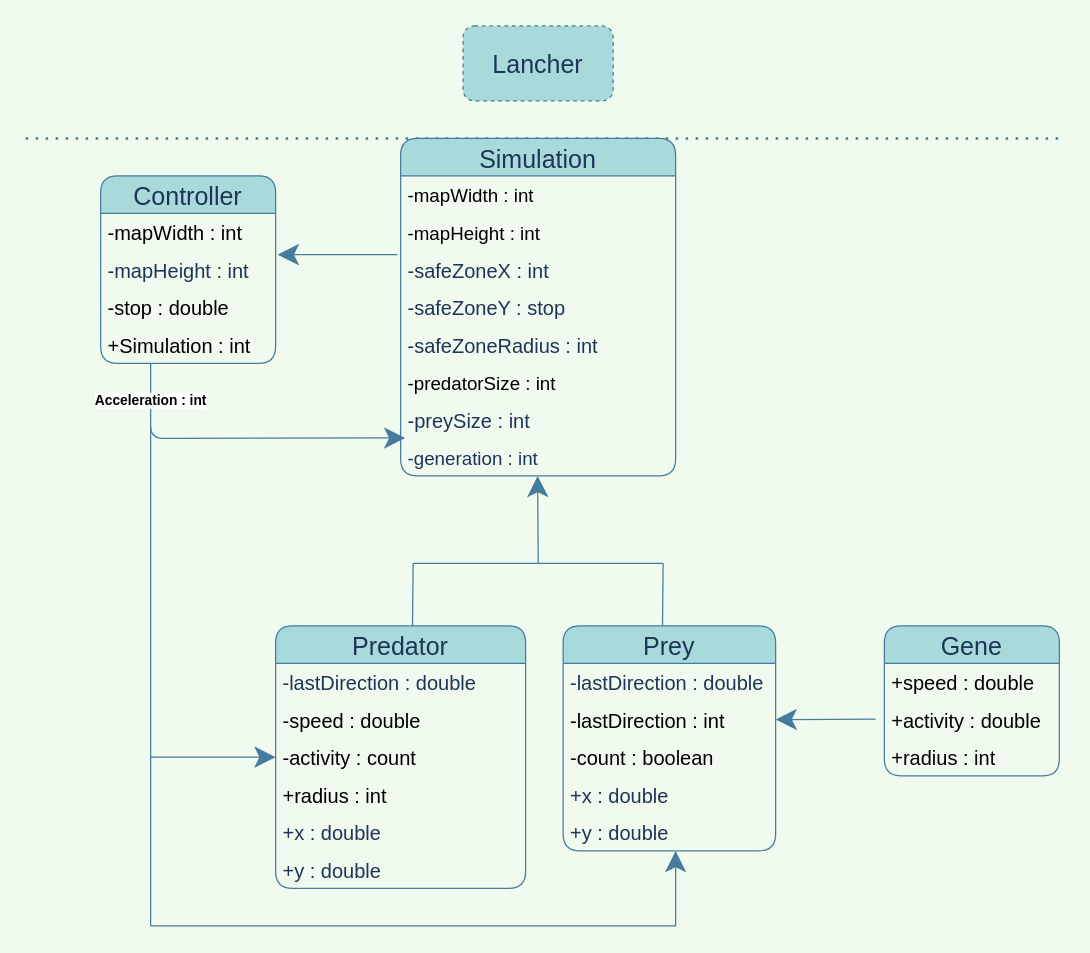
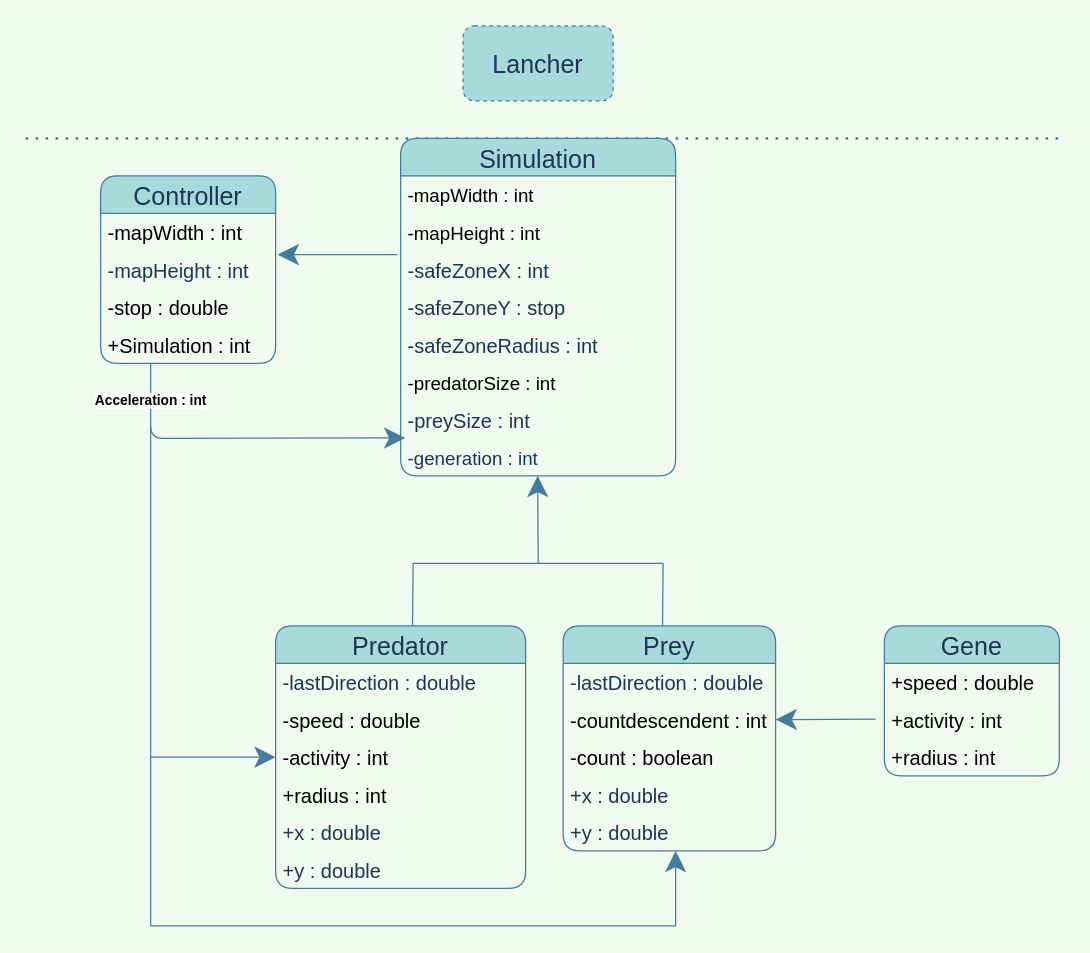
  <mxCell id="0" />
  <mxCell id="1" parent="0" />
  <mxCell id="2" value="&lt;div style=&quot;font-size: 20px;&quot;&gt;Lancher&lt;/div&gt;&lt;div style=&quot;font-size: 20px;&quot;&gt;&lt;/div&gt;" style="whiteSpace=wrap;html=1;hachureGap=4;pointerEvents=0;align=center;horizontal=1;verticalAlign=middle;fontSize=20;fillColor=#A8DADC;strokeColor=#457B9D;fontColor=#1D3557;rounded=1;dashed=1;" parent="1" vertex="1"><mxGeometry x="370" y="20" width="120" height="60" as="geometry" /></mxCell>
  <mxCell id="3" value="" style="endArrow=none;html=1;fontSize=20;startSize=14;endSize=14;sourcePerimeterSpacing=8;targetPerimeterSpacing=8;labelBackgroundColor=#F1FAEE;strokeColor=#457B9D;fontColor=#1D3557;" edge="1" parent="1"><mxGeometry width="50" height="50" relative="1" as="geometry"><mxPoint x="330" y="450" as="sourcePoint" /><mxPoint x="530" y="450" as="targetPoint" /></mxGeometry></mxCell>
  <mxCell id="4" value="" style="endArrow=none;html=1;fontSize=20;startSize=14;endSize=14;sourcePerimeterSpacing=8;targetPerimeterSpacing=8;entryX=0.5;entryY=0;entryDx=0;entryDy=0;labelBackgroundColor=#F1FAEE;strokeColor=#457B9D;fontColor=#1D3557;" edge="1" parent="1"><mxGeometry width="50" height="50" relative="1" as="geometry"><mxPoint x="330" y="450" as="sourcePoint" /><mxPoint x="329.5" y="500" as="targetPoint" /></mxGeometry></mxCell>
  <mxCell id="5" value="" style="endArrow=none;html=1;fontSize=20;startSize=14;endSize=14;sourcePerimeterSpacing=8;targetPerimeterSpacing=8;exitX=0.5;exitY=0;exitDx=0;exitDy=0;labelBackgroundColor=#F1FAEE;strokeColor=#457B9D;fontColor=#1D3557;" edge="1" parent="1"><mxGeometry width="50" height="50" relative="1" as="geometry"><mxPoint x="529.5" y="500" as="sourcePoint" /><mxPoint x="530" y="450" as="targetPoint" /></mxGeometry></mxCell>
  <mxCell id="6" value="" style="endArrow=none;dashed=1;html=1;dashPattern=1 3;strokeWidth=2;fontSize=20;startSize=14;endSize=14;sourcePerimeterSpacing=8;targetPerimeterSpacing=8;labelBackgroundColor=#F1FAEE;strokeColor=#457B9D;fontColor=#1D3557;" edge="1" parent="1"><mxGeometry width="50" height="50" relative="1" as="geometry"><mxPoint y="110" as="sourcePoint" x="20" /><mxPoint x="850" y="110" as="targetPoint" /></mxGeometry></mxCell>
  <mxCell id="7" value="" style="endArrow=classic;html=1;fontColor=#1D3557;startSize=14;endSize=14;sourcePerimeterSpacing=8;targetPerimeterSpacing=8;strokeColor=#457B9D;fillColor=#A8DADC;entryX=1.012;entryY=0.1;entryDx=0;entryDy=0;entryPerimeter=0;exitX=-0.012;exitY=0.1;exitDx=0;exitDy=0;exitPerimeter=0;" edge="1" parent="1" source="35" target="12"><mxGeometry width="50" height="50" relative="1" as="geometry"><mxPoint x="350" y="203" as="sourcePoint" /><mxPoint x="270" y="197" as="targetPoint" /><Array as="points" /></mxGeometry></mxCell>
  <mxCell id="8" value="" style="endArrow=classic;html=1;fontColor=#1D3557;startSize=14;endSize=14;sourcePerimeterSpacing=8;targetPerimeterSpacing=8;strokeColor=#457B9D;fillColor=#A8DADC;exitX=0;exitY=0.5;exitDx=0;exitDy=0;entryX=1;entryY=0.5;entryDx=0;entryDy=0;" edge="1" parent="1" target="28"><mxGeometry width="50" height="50" relative="1" as="geometry"><mxPoint x="700" y="574.5" as="sourcePoint" /><mxPoint x="620" y="574.5" as="targetPoint" /></mxGeometry></mxCell>
  <mxCell id="9" value="" style="endArrow=classic;html=1;fontColor=#1D3557;startSize=14;endSize=14;sourcePerimeterSpacing=8;targetPerimeterSpacing=8;strokeColor=#457B9D;fillColor=#A8DADC;entryX=0.5;entryY=1;entryDx=0;entryDy=0;" edge="1" parent="1"><mxGeometry width="50" height="50" relative="1" as="geometry"><mxPoint x="430.08" y="450" as="sourcePoint" /><mxPoint x="429.58" y="380" as="targetPoint" /></mxGeometry></mxCell>
  <mxCell id="10" value="Controller" style="swimlane;fontStyle=0;childLayout=stackLayout;horizontal=1;startSize=30;horizontalStack=0;resizeParent=1;resizeParentMax=0;resizeLast=0;collapsible=1;marginBottom=0;rounded=1;hachureGap=4;pointerEvents=0;fontColor=#1D3557;strokeColor=#457B9D;fillColor=#A8DADC;fontSize=20;" vertex="1" parent="1"><mxGeometry x="80" y="140" width="140" height="150" as="geometry" /></mxCell>
  <mxCell id="11" value="-mapWidth : int" style="text;strokeColor=none;fillColor=none;align=left;verticalAlign=middle;spacingLeft=4;spacingRight=4;overflow=hidden;points=[[0,0.5],[1,0.5]];portConstraint=eastwest;rotatable=0;fontSize=16;" vertex="1" parent="10"><mxGeometry y="30" width="140" height="30" as="geometry" /></mxCell>
  <mxCell id="12" value="-mapHeight : int" style="text;strokeColor=none;fillColor=none;align=left;verticalAlign=middle;spacingLeft=4;spacingRight=4;overflow=hidden;points=[[0,0.5],[1,0.5]];portConstraint=eastwest;rotatable=0;rounded=1;hachureGap=4;pointerEvents=0;fontColor=#1D3557;fontSize=16;" vertex="1" parent="10"><mxGeometry y="60" width="140" height="30" as="geometry" /></mxCell>
  <mxCell id="13" value="-stop : double" style="text;strokeColor=none;fillColor=none;align=left;verticalAlign=middle;spacingLeft=4;spacingRight=4;overflow=hidden;points=[[0,0.5],[1,0.5]];portConstraint=eastwest;rotatable=0;fontSize=16;" vertex="1" parent="10"><mxGeometry y="90" width="140" height="30" as="geometry" /></mxCell>
  <mxCell id="14" value="+Simulation : int" style="text;strokeColor=none;fillColor=none;align=left;verticalAlign=middle;spacingLeft=4;spacingRight=4;overflow=hidden;points=[[0,0.5],[1,0.5]];portConstraint=eastwest;rotatable=0;fontSize=16;" vertex="1" parent="10"><mxGeometry y="120" width="140" height="30" as="geometry" /></mxCell>
  <mxCell id="15" value="Gene" style="swimlane;fontStyle=0;childLayout=stackLayout;horizontal=1;startSize=30;horizontalStack=0;resizeParent=1;resizeParentMax=0;resizeLast=0;collapsible=1;marginBottom=0;rounded=1;hachureGap=4;pointerEvents=0;fontColor=#1D3557;strokeColor=#457B9D;fillColor=#A8DADC;fontSize=20;" vertex="1" parent="1"><mxGeometry x="707" y="500" width="140" height="120" as="geometry" /></mxCell>
  <mxCell id="16" value="+speed : double" style="text;strokeColor=none;fillColor=none;align=left;verticalAlign=middle;spacingLeft=4;spacingRight=4;overflow=hidden;points=[[0,0.5],[1,0.5]];portConstraint=eastwest;rotatable=0;fontSize=16;" vertex="1" parent="15"><mxGeometry y="30" width="140" height="30" as="geometry" /></mxCell>
- <mxCell id="17" value="+activity : double" style="text;strokeColor=none;fillColor=none;align=left;verticalAlign=middle;spacingLeft=4;spacingRight=4;overflow=hidden;points=[[0,0.5],[1,0.5]];portConstraint=eastwest;rotatable=0;fontSize=16;" vertex="1" parent="15"><mxGeometry y="60" width="140" height="30" as="geometry" /></mxCell>
+ <mxCell id="17" value="+activity : int" style="text;strokeColor=none;fillColor=none;align=left;verticalAlign=middle;spacingLeft=4;spacingRight=4;overflow=hidden;points=[[0,0.5],[1,0.5]];portConstraint=eastwest;rotatable=0;fontSize=16;" vertex="1" parent="15"><mxGeometry y="60" width="140" height="30" as="geometry" /></mxCell>
  <mxCell id="18" value="+radius : int" style="text;strokeColor=none;fillColor=none;align=left;verticalAlign=middle;spacingLeft=4;spacingRight=4;overflow=hidden;points=[[0,0.5],[1,0.5]];portConstraint=eastwest;rotatable=0;fontSize=16;" vertex="1" parent="15"><mxGeometry y="90" width="140" height="30" as="geometry" /></mxCell>
  <mxCell id="19" value="Predator" style="swimlane;fontStyle=0;childLayout=stackLayout;horizontal=1;startSize=30;horizontalStack=0;resizeParent=1;resizeParentMax=0;resizeLast=0;collapsible=1;marginBottom=0;rounded=1;hachureGap=4;pointerEvents=0;fontColor=#1D3557;strokeColor=#457B9D;fillColor=#A8DADC;fontSize=20;" vertex="1" parent="1"><mxGeometry x="220" y="500" width="200" height="210" as="geometry" /></mxCell>
  <mxCell id="20" value="-lastDirection : double" style="text;strokeColor=none;fillColor=none;align=left;verticalAlign=middle;spacingLeft=4;spacingRight=4;overflow=hidden;points=[[0,0.5],[1,0.5]];portConstraint=eastwest;rotatable=0;rounded=1;hachureGap=4;pointerEvents=0;fontSize=16;fontColor=#1D3557;" vertex="1" parent="19"><mxGeometry y="30" width="200" height="30" as="geometry" /></mxCell>
  <mxCell id="21" value="-speed : double" style="text;strokeColor=none;fillColor=none;align=left;verticalAlign=middle;spacingLeft=4;spacingRight=4;overflow=hidden;points=[[0,0.5],[1,0.5]];portConstraint=eastwest;rotatable=0;fontSize=16;" vertex="1" parent="19"><mxGeometry y="60" width="200" height="30" as="geometry" /></mxCell>
- <mxCell id="22" value="-activity : count" style="text;strokeColor=none;fillColor=none;align=left;verticalAlign=middle;spacingLeft=4;spacingRight=4;overflow=hidden;points=[[0,0.5],[1,0.5]];portConstraint=eastwest;rotatable=0;fontSize=16;" vertex="1" parent="19"><mxGeometry y="90" width="200" height="30" as="geometry" /></mxCell>
+ <mxCell id="22" value="-activity : int" style="text;strokeColor=none;fillColor=none;align=left;verticalAlign=middle;spacingLeft=4;spacingRight=4;overflow=hidden;points=[[0,0.5],[1,0.5]];portConstraint=eastwest;rotatable=0;fontSize=16;" vertex="1" parent="19"><mxGeometry y="90" width="200" height="30" as="geometry" /></mxCell>
  <mxCell id="23" value="+radius : int" style="text;strokeColor=none;fillColor=none;align=left;verticalAlign=middle;spacingLeft=4;spacingRight=4;overflow=hidden;points=[[0,0.5],[1,0.5]];portConstraint=eastwest;rotatable=0;fontSize=16;" vertex="1" parent="19"><mxGeometry y="120" width="200" height="30" as="geometry" /></mxCell>
  <mxCell id="24" value="+x : double" style="text;strokeColor=none;fillColor=none;align=left;verticalAlign=middle;spacingLeft=4;spacingRight=4;overflow=hidden;points=[[0,0.5],[1,0.5]];portConstraint=eastwest;rotatable=0;rounded=1;hachureGap=4;pointerEvents=0;fontColor=#1D3557;fontSize=16;" vertex="1" parent="19"><mxGeometry y="150" width="200" height="30" as="geometry" /></mxCell>
  <mxCell id="25" value="+y : double" style="text;strokeColor=none;fillColor=none;align=left;verticalAlign=middle;spacingLeft=4;spacingRight=4;overflow=hidden;points=[[0,0.5],[1,0.5]];portConstraint=eastwest;rotatable=0;rounded=1;hachureGap=4;pointerEvents=0;fontSize=16;fontColor=#1D3557;" vertex="1" parent="19"><mxGeometry y="180" width="200" height="30" as="geometry" /></mxCell>
  <mxCell id="26" value="Prey" style="swimlane;fontStyle=0;childLayout=stackLayout;horizontal=1;startSize=30;horizontalStack=0;resizeParent=1;resizeParentMax=0;resizeLast=0;collapsible=1;marginBottom=0;rounded=1;hachureGap=4;pointerEvents=0;fontColor=#1D3557;strokeColor=#457B9D;fillColor=#A8DADC;fontSize=20;" vertex="1" parent="1"><mxGeometry x="450" y="500" width="170" height="180" as="geometry" /></mxCell>
  <mxCell id="27" value="-lastDirection : double" style="text;strokeColor=none;fillColor=none;align=left;verticalAlign=middle;spacingLeft=4;spacingRight=4;overflow=hidden;points=[[0,0.5],[1,0.5]];portConstraint=eastwest;rotatable=0;rounded=1;hachureGap=4;pointerEvents=0;fontSize=16;fontColor=#1D3557;" vertex="1" parent="26"><mxGeometry y="30" width="170" height="30" as="geometry" /></mxCell>
- <mxCell id="28" value="-lastDirection : int" style="text;strokeColor=none;fillColor=none;align=left;verticalAlign=middle;spacingLeft=4;spacingRight=4;overflow=hidden;points=[[0,0.5],[1,0.5]];portConstraint=eastwest;rotatable=0;fontSize=16;" vertex="1" parent="26"><mxGeometry y="60" width="170" height="30" as="geometry" /></mxCell>
+ <mxCell id="28" value="-countdescendent : int" style="text;strokeColor=none;fillColor=none;align=left;verticalAlign=middle;spacingLeft=4;spacingRight=4;overflow=hidden;points=[[0,0.5],[1,0.5]];portConstraint=eastwest;rotatable=0;fontSize=16;" vertex="1" parent="26"><mxGeometry y="60" width="170" height="30" as="geometry" /></mxCell>
  <mxCell id="29" value="-count : boolean" style="text;strokeColor=none;fillColor=none;align=left;verticalAlign=middle;spacingLeft=4;spacingRight=4;overflow=hidden;points=[[0,0.5],[1,0.5]];portConstraint=eastwest;rotatable=0;fontSize=16;" vertex="1" parent="26"><mxGeometry y="90" width="170" height="30" as="geometry" /></mxCell>
  <mxCell id="30" value="+x : double" style="text;strokeColor=none;fillColor=none;align=left;verticalAlign=middle;spacingLeft=4;spacingRight=4;overflow=hidden;points=[[0,0.5],[1,0.5]];portConstraint=eastwest;rotatable=0;rounded=1;hachureGap=4;pointerEvents=0;fontColor=#1D3557;fontSize=16;" vertex="1" parent="26"><mxGeometry y="120" width="170" height="30" as="geometry" /></mxCell>
  <mxCell id="31" value="+y : double" style="text;strokeColor=none;fillColor=none;align=left;verticalAlign=middle;spacingLeft=4;spacingRight=4;overflow=hidden;points=[[0,0.5],[1,0.5]];portConstraint=eastwest;rotatable=0;rounded=1;hachureGap=4;pointerEvents=0;fontSize=16;fontColor=#1D3557;" vertex="1" parent="26"><mxGeometry y="150" width="170" height="30" as="geometry" /></mxCell>
  <mxCell id="32" value="Simulation" style="swimlane;fontStyle=0;childLayout=stackLayout;horizontal=1;startSize=30;horizontalStack=0;resizeParent=1;resizeParentMax=0;resizeLast=0;collapsible=1;marginBottom=0;rounded=1;hachureGap=4;pointerEvents=0;fontColor=#1D3557;strokeColor=#457B9D;fillColor=#A8DADC;fontSize=20;" vertex="1" parent="1"><mxGeometry x="320" y="110" width="220" height="270" as="geometry" /></mxCell>
  <mxCell id="33" value="-mapWidth : int" style="text;strokeColor=none;fillColor=none;align=left;verticalAlign=middle;spacingLeft=4;spacingRight=4;overflow=hidden;points=[[0,0.5],[1,0.5]];portConstraint=eastwest;rotatable=0;fontSize=15;" vertex="1" parent="32"><mxGeometry y="30" width="220" height="30" as="geometry" /></mxCell>
  <mxCell id="34" value="-mapHeight : int" style="text;strokeColor=none;fillColor=none;align=left;verticalAlign=middle;spacingLeft=4;spacingRight=4;overflow=hidden;points=[[0,0.5],[1,0.5]];portConstraint=eastwest;rotatable=0;fontSize=15;" vertex="1" parent="32"><mxGeometry y="60" width="220" height="30" as="geometry" /></mxCell>
  <mxCell id="35" value="-safeZoneX : int" style="text;strokeColor=none;fillColor=none;align=left;verticalAlign=middle;spacingLeft=4;spacingRight=4;overflow=hidden;points=[[0,0.5],[1,0.5]];portConstraint=eastwest;rotatable=0;rounded=1;hachureGap=4;pointerEvents=0;fontSize=16;fontColor=#1D3557;" vertex="1" parent="32"><mxGeometry y="90" width="220" height="30" as="geometry" /></mxCell>
  <mxCell id="36" value="-safeZoneY : stop" style="text;strokeColor=none;fillColor=none;align=left;verticalAlign=middle;spacingLeft=4;spacingRight=4;overflow=hidden;points=[[0,0.5],[1,0.5]];portConstraint=eastwest;rotatable=0;rounded=1;hachureGap=4;pointerEvents=0;fontSize=16;fontColor=#1D3557;" vertex="1" parent="32"><mxGeometry y="120" width="220" height="30" as="geometry" /></mxCell>
  <mxCell id="37" value="-safeZoneRadius : int" style="text;strokeColor=none;fillColor=none;align=left;verticalAlign=middle;spacingLeft=4;spacingRight=4;overflow=hidden;points=[[0,0.5],[1,0.5]];portConstraint=eastwest;rotatable=0;rounded=1;hachureGap=4;pointerEvents=0;fontSize=16;fontColor=#1D3557;" vertex="1" parent="32"><mxGeometry y="150" width="220" height="30" as="geometry" /></mxCell>
  <mxCell id="38" value="-predatorSize : int" style="text;strokeColor=none;fillColor=none;align=left;verticalAlign=middle;spacingLeft=4;spacingRight=4;overflow=hidden;points=[[0,0.5],[1,0.5]];portConstraint=eastwest;rotatable=0;fontSize=15;" vertex="1" parent="32"><mxGeometry y="180" width="220" height="30" as="geometry" /></mxCell>
  <mxCell id="39" value="-preySize : int" style="text;strokeColor=none;fillColor=none;align=left;verticalAlign=middle;spacingLeft=4;spacingRight=4;overflow=hidden;points=[[0,0.5],[1,0.5]];portConstraint=eastwest;rotatable=0;rounded=1;hachureGap=4;pointerEvents=0;fontSize=16;fontColor=#1D3557;" vertex="1" parent="32"><mxGeometry y="210" width="220" height="30" as="geometry" /></mxCell>
  <mxCell id="40" value="-generation : int" style="text;strokeColor=none;fillColor=none;align=left;verticalAlign=middle;spacingLeft=4;spacingRight=4;overflow=hidden;points=[[0,0.5],[1,0.5]];portConstraint=eastwest;rotatable=0;rounded=1;hachureGap=4;pointerEvents=0;fontColor=#1D3557;fontSize=15;" vertex="1" parent="32"><mxGeometry y="240" width="220" height="30" as="geometry" /></mxCell>
  <mxCell id="41" value="" style="endArrow=classic;html=1;fontSize=16;fontColor=#1D3557;startSize=14;endSize=14;sourcePerimeterSpacing=8;targetPerimeterSpacing=8;strokeColor=#457B9D;fillColor=#A8DADC;entryX=0.017;entryY=-0.011;entryDx=0;entryDy=0;entryPerimeter=0;" edge="1" parent="1" target="40"><mxGeometry relative="1" as="geometry"><mxPoint x="120" y="290" as="sourcePoint" /><mxPoint x="170" y="354" as="targetPoint" /><Array as="points"><mxPoint x="120" y="350" /></Array></mxGeometry></mxCell>
  <mxCell id="42" value="Acceleration : int" style="edgeLabel;resizable=0;html=1;align=center;verticalAlign=middle;fontSize=11;fontStyle=1" connectable="0" vertex="1" parent="41"><mxGeometry relative="1" as="geometry"><mxPoint x="-72" y="-30" as="offset" /></mxGeometry></mxCell>
  <mxCell id="43" value="" style="endArrow=none;html=1;fontSize=11;fontColor=#1D3557;startSize=14;endSize=14;sourcePerimeterSpacing=8;targetPerimeterSpacing=8;strokeColor=#457B9D;fillColor=#A8DADC;" edge="1" parent="1"><mxGeometry width="50" height="50" relative="1" as="geometry"><mxPoint x="120" y="340" as="sourcePoint" /><mxPoint x="120" y="740" as="targetPoint" /></mxGeometry></mxCell>
  <mxCell id="44" value="" style="endArrow=none;html=1;fontSize=11;fontColor=#1D3557;startSize=14;endSize=14;sourcePerimeterSpacing=8;targetPerimeterSpacing=8;strokeColor=#457B9D;fillColor=#A8DADC;" edge="1" parent="1"><mxGeometry width="50" height="50" relative="1" as="geometry"><mxPoint x="120" y="740" as="sourcePoint" /><mxPoint x="540" y="740" as="targetPoint" /></mxGeometry></mxCell>
  <mxCell id="45" value="" style="endArrow=classic;html=1;fontSize=11;fontColor=#1D3557;startSize=14;endSize=14;sourcePerimeterSpacing=8;targetPerimeterSpacing=8;strokeColor=#457B9D;fillColor=#A8DADC;" edge="1" parent="1"><mxGeometry width="50" height="50" relative="1" as="geometry"><mxPoint x="540" y="740" as="sourcePoint" /><mxPoint x="540" y="680" as="targetPoint" /></mxGeometry></mxCell>
  <mxCell id="46" value="" style="endArrow=classic;html=1;fontSize=11;fontColor=#1D3557;startSize=14;endSize=14;sourcePerimeterSpacing=8;targetPerimeterSpacing=8;strokeColor=#457B9D;fillColor=#A8DADC;entryX=0;entryY=0.5;entryDx=0;entryDy=0;" edge="1" parent="1" target="22"><mxGeometry width="50" height="50" relative="1" as="geometry"><mxPoint x="120" y="605" as="sourcePoint" /><mxPoint x="190" y="570" as="targetPoint" /></mxGeometry></mxCell>
